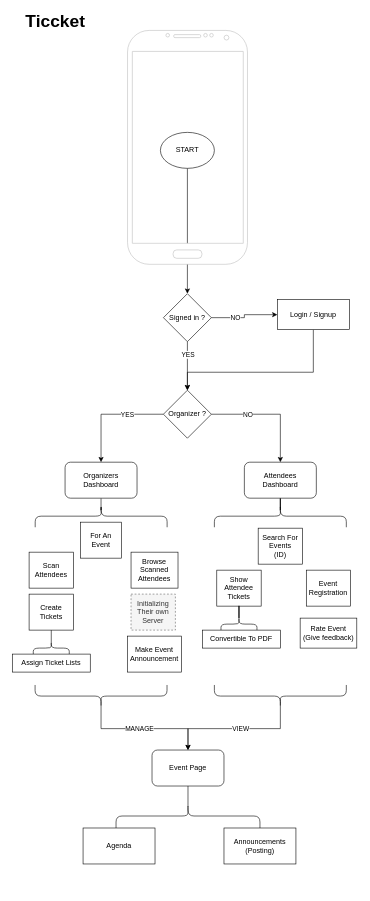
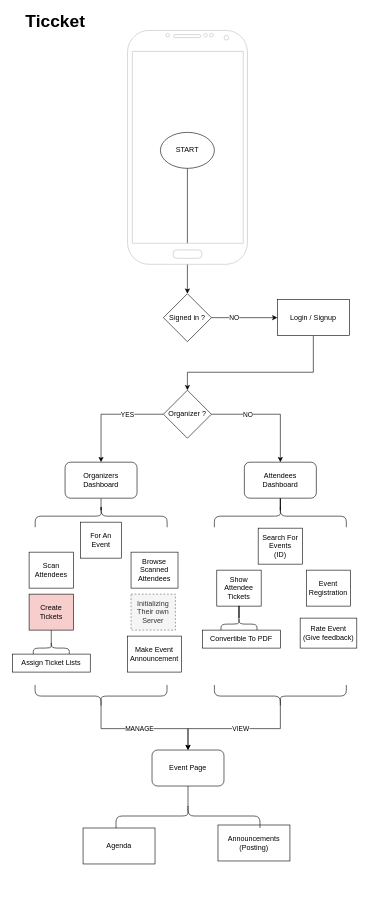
  <mxCell id="0" />
  <mxCell id="1" parent="0" />
  <mxCell id="2" style="edgeStyle=orthogonalEdgeStyle;rounded=0;orthogonalLoop=1;jettySize=auto;html=1;entryX=0;entryY=0.5;entryDx=0;entryDy=0;" parent="1" source="6" target="8" edge="1"><mxGeometry relative="1" as="geometry" /></mxCell>
  <mxCell id="3" value="NO" style="edgeLabel;html=1;align=center;verticalAlign=middle;resizable=0;points=[];" parent="2" vertex="1" connectable="0"><mxGeometry x="-0.327" relative="1" as="geometry"><mxPoint as="offset" /></mxGeometry></mxCell>
- <mxCell id="4" style="edgeStyle=orthogonalEdgeStyle;rounded=0;orthogonalLoop=1;jettySize=auto;html=1;" parent="1" source="6" target="13" edge="1"><mxGeometry relative="1" as="geometry"><mxPoint x="312" y="600" as="targetPoint" /></mxGeometry></mxCell>
- <mxCell id="5" value="YES" style="edgeLabel;html=1;align=center;verticalAlign=middle;resizable=0;points=[];" parent="4" vertex="1" connectable="0"><mxGeometry x="-0.694" y="1" relative="1" as="geometry"><mxPoint x="-1" y="9" as="offset" /></mxGeometry></mxCell>
  <mxCell id="6" value="Signed in ?" style="rhombus;whiteSpace=wrap;html=1;" parent="1" vertex="1"><mxGeometry x="272" y="489" width="80" height="80" as="geometry" /></mxCell>
  <mxCell id="7" style="edgeStyle=orthogonalEdgeStyle;rounded=0;orthogonalLoop=1;jettySize=auto;html=1;entryX=0.5;entryY=0;entryDx=0;entryDy=0;exitX=0.5;exitY=1;exitDx=0;exitDy=0;" parent="1" source="8" target="13" edge="1"><mxGeometry relative="1" as="geometry"><Array as="points"><mxPoint x="522" y="620" /><mxPoint x="312" y="620" /></Array></mxGeometry></mxCell>
- <mxCell id="8" value="Login / Signup" style="rounded=0;whiteSpace=wrap;html=1;" parent="1" vertex="1"><mxGeometry x="462" y="499" width="120" height="50" as="geometry" /></mxCell>
+ <mxCell id="8" value="Login / Signup" style="rounded=0;whiteSpace=wrap;html=1;" parent="1" vertex="1"><mxGeometry x="462" y="499" width="120" height="60" as="geometry" /></mxCell>
  <mxCell id="9" style="edgeStyle=orthogonalEdgeStyle;rounded=0;orthogonalLoop=1;jettySize=auto;html=1;" parent="1" source="13" target="19" edge="1"><mxGeometry relative="1" as="geometry" /></mxCell>
  <mxCell id="10" value="NO" style="edgeLabel;html=1;align=center;verticalAlign=middle;resizable=0;points=[];" vertex="1" connectable="0" parent="9"><mxGeometry x="-0.299" relative="1" as="geometry"><mxPoint x="-8" as="offset" /></mxGeometry></mxCell>
  <mxCell id="11" style="edgeStyle=orthogonalEdgeStyle;rounded=0;orthogonalLoop=1;jettySize=auto;html=1;" parent="1" source="13" target="17" edge="1"><mxGeometry relative="1" as="geometry" /></mxCell>
  <mxCell id="12" value="YES" style="edgeLabel;html=1;align=center;verticalAlign=middle;resizable=0;points=[];" vertex="1" connectable="0" parent="11"><mxGeometry x="-0.339" relative="1" as="geometry"><mxPoint as="offset" /></mxGeometry></mxCell>
  <mxCell id="13" value="Organizer ?" style="rhombus;whiteSpace=wrap;html=1;" parent="1" vertex="1"><mxGeometry x="272" y="650" width="80" height="80" as="geometry" /></mxCell>
  <mxCell id="14" style="edgeStyle=orthogonalEdgeStyle;rounded=0;orthogonalLoop=1;jettySize=auto;html=1;entryX=0.5;entryY=0;entryDx=0;entryDy=0;endArrow=classic;endFill=1;" parent="1" source="15" target="6" edge="1"><mxGeometry relative="1" as="geometry" /></mxCell>
  <mxCell id="15" value="START" style="ellipse;whiteSpace=wrap;html=1;" parent="1" vertex="1"><mxGeometry x="267" y="220" width="90" height="60" as="geometry" /></mxCell>
  <mxCell id="16" style="edgeStyle=orthogonalEdgeStyle;rounded=0;orthogonalLoop=1;jettySize=auto;html=1;entryX=0.1;entryY=0.5;entryDx=0;entryDy=0;entryPerimeter=0;endArrow=none;endFill=0;" parent="1" source="17" target="20" edge="1"><mxGeometry relative="1" as="geometry" /></mxCell>
  <mxCell id="17" value="Organizers Dashboard" style="rounded=1;whiteSpace=wrap;html=1;" parent="1" vertex="1"><mxGeometry x="108.01" y="770" width="120" height="60" as="geometry" /></mxCell>
  <mxCell id="18" style="edgeStyle=orthogonalEdgeStyle;rounded=0;orthogonalLoop=1;jettySize=auto;html=1;entryX=0.1;entryY=0.5;entryDx=0;entryDy=0;entryPerimeter=0;endArrow=none;endFill=0;" parent="1" source="19" target="21" edge="1"><mxGeometry relative="1" as="geometry" /></mxCell>
  <mxCell id="19" value="&lt;span&gt;Attendees&lt;br&gt;Dashboard&lt;/span&gt;" style="rounded=1;whiteSpace=wrap;html=1;" parent="1" vertex="1"><mxGeometry x="407" y="770" width="120" height="60" as="geometry" /></mxCell>
  <mxCell id="20" value="" style="shape=curlyBracket;whiteSpace=wrap;html=1;rounded=1;rotation=90;" parent="1" vertex="1"><mxGeometry x="149.68" y="750" width="37" height="220" as="geometry" /></mxCell>
  <mxCell id="21" value="" style="shape=curlyBracket;whiteSpace=wrap;html=1;rounded=1;rotation=90;" parent="1" vertex="1"><mxGeometry x="448.5" y="750" width="37" height="220" as="geometry" /></mxCell>
  <mxCell id="22" value="Scan Attendees" style="rounded=0;whiteSpace=wrap;html=1;" parent="1" vertex="1"><mxGeometry x="48.01" y="920" width="73.99" height="60" as="geometry" /></mxCell>
  <mxCell id="23" value="For An Event" style="rounded=0;whiteSpace=wrap;html=1;" parent="1" vertex="1"><mxGeometry x="134.02" y="870" width="68.33" height="60" as="geometry" /></mxCell>
  <mxCell id="24" value="Browse Scanned Attendees" style="rounded=0;whiteSpace=wrap;html=1;" parent="1" vertex="1"><mxGeometry x="218.01" y="920" width="78.33" height="60" as="geometry" /></mxCell>
  <mxCell id="25" value="Initializing Their own Server" style="rounded=0;whiteSpace=wrap;html=1;dashed=1;fillColor=#f5f5f5;fontColor=#333333;strokeColor=#666666;" parent="1" vertex="1"><mxGeometry x="218.01" y="990" width="73.99" height="60" as="geometry" /></mxCell>
  <mxCell id="26" value="Make Event Announcement" style="rounded=0;whiteSpace=wrap;html=1;" parent="1" vertex="1"><mxGeometry x="212.18" y="1060" width="90" height="60" as="geometry" /></mxCell>
  <mxCell id="27" value="Search For Events&lt;br&gt;(ID)" style="rounded=0;whiteSpace=wrap;html=1;" parent="1" vertex="1"><mxGeometry x="430.01" y="880" width="73.99" height="60" as="geometry" /></mxCell>
  <mxCell id="28" value="" style="group" parent="1" vertex="1" connectable="0"><mxGeometry x="337" y="950" width="130" height="130" as="geometry" /></mxCell>
  <mxCell id="29" value="Show Attendee Tickets" style="rounded=0;whiteSpace=wrap;html=1;" parent="28" vertex="1"><mxGeometry x="24.02" width="73.99" height="60" as="geometry" /></mxCell>
  <mxCell id="30" value="" style="edgeStyle=orthogonalEdgeStyle;rounded=0;orthogonalLoop=1;jettySize=auto;html=1;endArrow=none;endFill=0;exitX=0.1;exitY=0.5;exitDx=0;exitDy=0;exitPerimeter=0;" parent="28" source="31" target="29" edge="1"><mxGeometry relative="1" as="geometry"><Array as="points" /></mxGeometry></mxCell>
  <mxCell id="31" value="" style="shape=curlyBracket;whiteSpace=wrap;html=1;rounded=1;rotation=90;" parent="28" vertex="1"><mxGeometry x="50.51" y="60" width="21" height="60" as="geometry" /></mxCell>
  <mxCell id="32" value="Convertible To PDF" style="rounded=0;whiteSpace=wrap;html=1;" parent="28" vertex="1"><mxGeometry y="100" width="130" height="30" as="geometry" /></mxCell>
  <mxCell id="33" value="Rate Event&lt;br&gt;(Give feedback)" style="rounded=0;whiteSpace=wrap;html=1;" parent="1" vertex="1"><mxGeometry x="500" y="1030" width="94.51" height="50" as="geometry" /></mxCell>
  <mxCell id="34" value="" style="group" parent="1" vertex="1" connectable="0"><mxGeometry x="138" y="1250" width="355" height="190" as="geometry" /></mxCell>
  <mxCell id="35" value="Event Page" style="rounded=1;whiteSpace=wrap;html=1;" parent="34" vertex="1"><mxGeometry x="115" width="120" height="60" as="geometry" /></mxCell>
  <mxCell id="36" value="Agenda" style="rounded=0;whiteSpace=wrap;html=1;" parent="34" vertex="1"><mxGeometry y="130" width="120" height="60" as="geometry" /></mxCell>
- <mxCell id="37" value="Announcements (Posting)" style="rounded=0;whiteSpace=wrap;html=1;" parent="34" vertex="1"><mxGeometry x="235" y="130" width="120" height="60" as="geometry" /></mxCell>
+ <mxCell id="37" value="Announcements (Posting)" style="rounded=0;whiteSpace=wrap;html=1;" parent="34" vertex="1"><mxGeometry x="225" y="125" width="120" height="60" as="geometry" /></mxCell>
  <mxCell id="38" style="edgeStyle=orthogonalEdgeStyle;rounded=0;orthogonalLoop=1;jettySize=auto;html=1;entryX=0.5;entryY=1;entryDx=0;entryDy=0;endArrow=none;endFill=0;exitX=0.1;exitY=0.5;exitDx=0;exitDy=0;exitPerimeter=0;" parent="34" source="39" target="35" edge="1"><mxGeometry relative="1" as="geometry" /></mxCell>
  <mxCell id="39" value="" style="shape=curlyBracket;whiteSpace=wrap;html=1;rounded=1;rotation=90;" parent="34" vertex="1"><mxGeometry x="155" y="-10" width="40" height="240" as="geometry" /></mxCell>
  <mxCell id="40" value="" style="group" parent="1" vertex="1" connectable="0"><mxGeometry x="20" y="990" width="130" height="130" as="geometry" /></mxCell>
- <mxCell id="41" value="Create Tickets" style="rounded=0;whiteSpace=wrap;html=1;" parent="40" vertex="1"><mxGeometry x="28.01" width="73.99" height="60" as="geometry" /></mxCell>
+ <mxCell id="41" value="Create Tickets" style="rounded=0;whiteSpace=wrap;html=1;fillColor=#f8cecc;" parent="40" vertex="1"><mxGeometry x="28.01" width="73.99" height="60" as="geometry" /></mxCell>
  <mxCell id="42" style="edgeStyle=orthogonalEdgeStyle;rounded=0;orthogonalLoop=1;jettySize=auto;html=1;entryX=0.5;entryY=1;entryDx=0;entryDy=0;endArrow=none;endFill=0;exitX=0.1;exitY=0.5;exitDx=0;exitDy=0;exitPerimeter=0;" parent="40" source="43" target="41" edge="1"><mxGeometry relative="1" as="geometry" /></mxCell>
  <mxCell id="43" value="" style="shape=curlyBracket;whiteSpace=wrap;html=1;rounded=1;rotation=90;" parent="40" vertex="1"><mxGeometry x="54.5" y="60" width="21" height="60" as="geometry" /></mxCell>
  <mxCell id="44" value="Assign Ticket Lists" style="rounded=0;whiteSpace=wrap;html=1;" parent="40" vertex="1"><mxGeometry y="100" width="130" height="30" as="geometry" /></mxCell>
  <mxCell id="45" style="edgeStyle=orthogonalEdgeStyle;rounded=0;orthogonalLoop=1;jettySize=auto;html=1;entryX=0.5;entryY=0;entryDx=0;entryDy=0;exitX=0.1;exitY=0.5;exitDx=0;exitDy=0;exitPerimeter=0;" edge="1" parent="1" source="47" target="35"><mxGeometry relative="1" as="geometry" /></mxCell>
  <mxCell id="46" value="MANAGE" style="edgeLabel;html=1;align=center;verticalAlign=middle;resizable=0;points=[];" vertex="1" connectable="0" parent="45"><mxGeometry x="-0.333" y="-1" relative="1" as="geometry"><mxPoint x="30" y="-1" as="offset" /></mxGeometry></mxCell>
  <mxCell id="47" value="" style="shape=curlyBracket;whiteSpace=wrap;html=1;rounded=1;rotation=-90;" parent="1" vertex="1"><mxGeometry x="149.51" y="1050" width="37" height="220" as="geometry" /></mxCell>
  <mxCell id="48" style="edgeStyle=orthogonalEdgeStyle;rounded=0;orthogonalLoop=1;jettySize=auto;html=1;entryX=0.5;entryY=0;entryDx=0;entryDy=0;exitX=0.1;exitY=0.5;exitDx=0;exitDy=0;exitPerimeter=0;" edge="1" parent="1" source="50" target="35"><mxGeometry relative="1" as="geometry" /></mxCell>
  <mxCell id="49" value="VIEW" style="edgeLabel;html=1;align=center;verticalAlign=middle;resizable=0;points=[];" vertex="1" connectable="0" parent="48"><mxGeometry x="-0.077" y="-3" relative="1" as="geometry"><mxPoint y="2" as="offset" /></mxGeometry></mxCell>
  <mxCell id="50" value="" style="shape=curlyBracket;whiteSpace=wrap;html=1;rounded=1;rotation=-90;" parent="1" vertex="1"><mxGeometry x="448.5" y="1050" width="37" height="220" as="geometry" /></mxCell>
  <mxCell id="51" value="Ticcket" style="text;html=1;strokeColor=none;fillColor=none;align=center;verticalAlign=middle;whiteSpace=wrap;rounded=0;fontSize=29;fontStyle=1" parent="1" vertex="1"><mxGeometry x="62" y="20" width="60" height="30" as="geometry" /></mxCell>
  <mxCell id="52" value="Event Registration" style="rounded=0;whiteSpace=wrap;html=1;" parent="1" vertex="1"><mxGeometry x="510.26" y="950" width="73.99" height="60" as="geometry" /></mxCell>
  <mxCell id="53" value="" style="verticalLabelPosition=bottom;verticalAlign=top;html=1;shadow=0;dashed=0;strokeWidth=1;shape=mxgraph.android.phone2;strokeColor=#c0c0c0;" vertex="1" parent="1"><mxGeometry x="212.18" y="50" width="200" height="390" as="geometry" /></mxCell>
